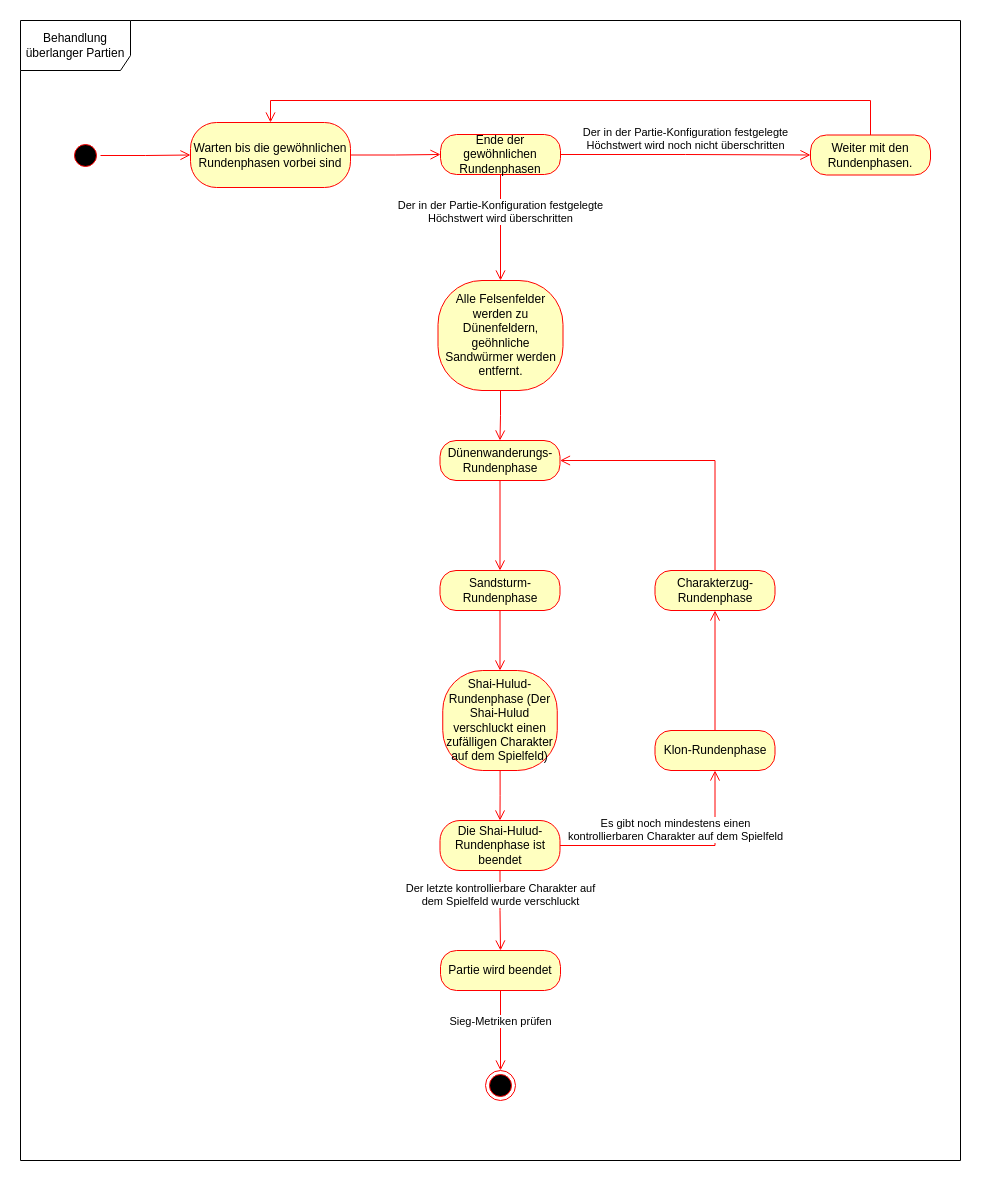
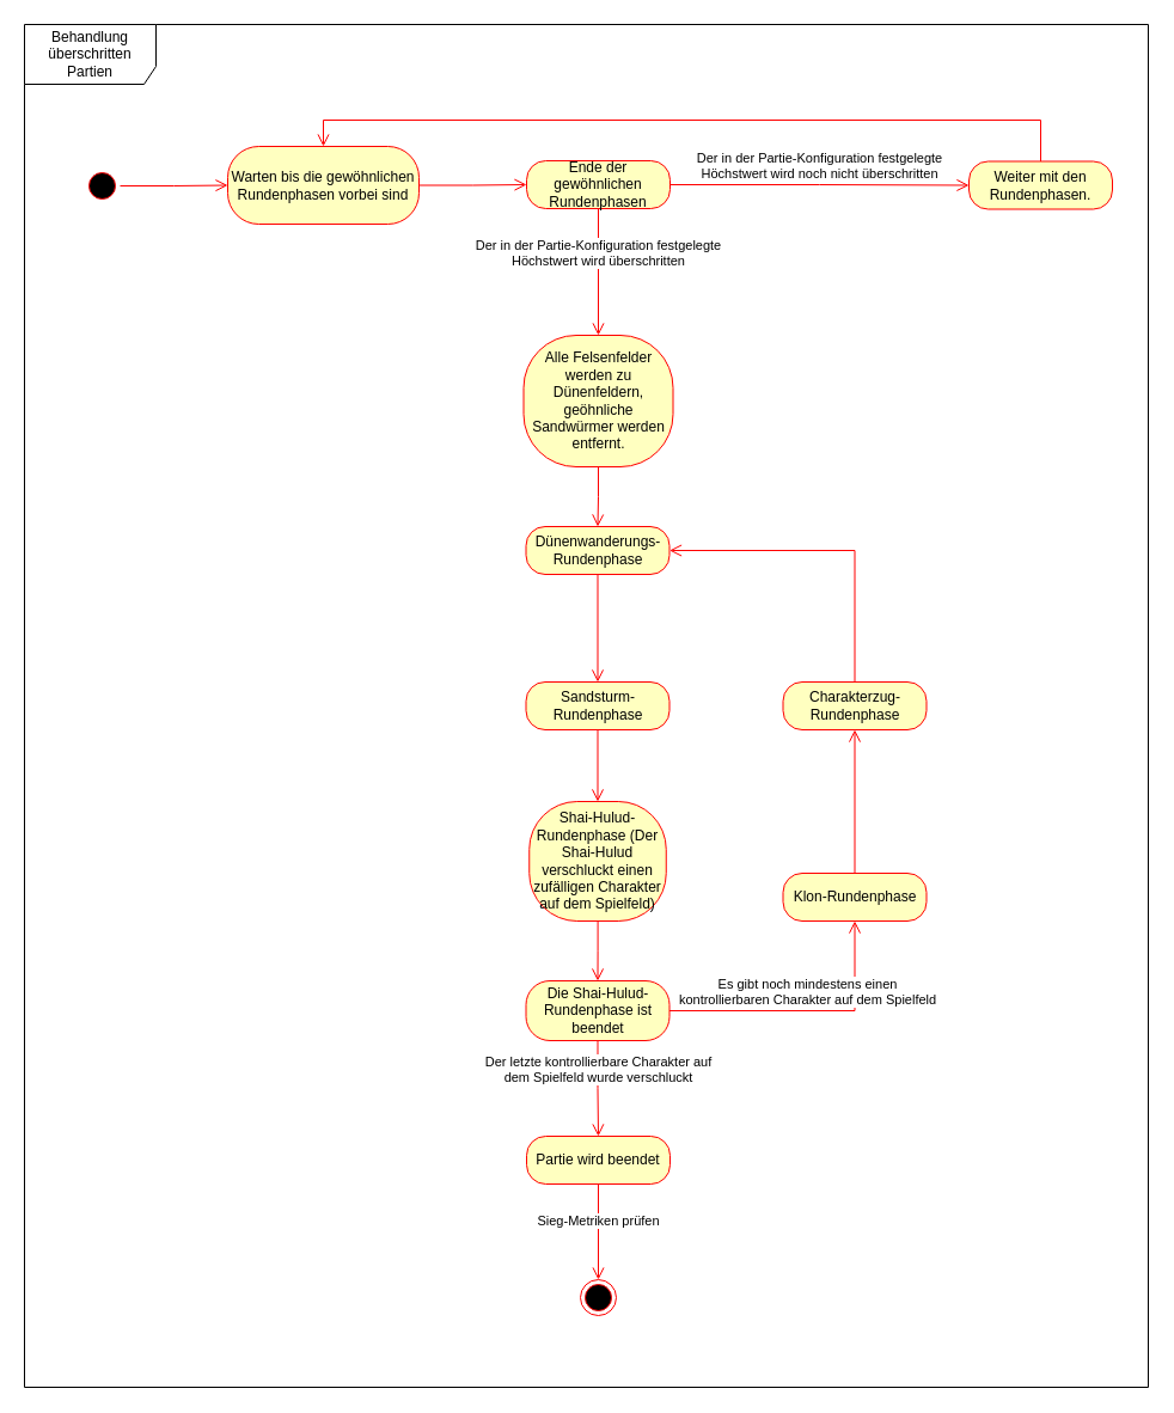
  <mxCell id="0" />
  <mxCell id="1" parent="0" />
  <mxCell id="2" value="" style="ellipse;html=1;shape=startState;fillColor=#000000;strokeColor=#ff0000;" parent="1" vertex="1"><mxGeometry x="70" y="140" width="30" height="30" as="geometry" /></mxCell>
  <mxCell id="3" value="" style="edgeStyle=orthogonalEdgeStyle;html=1;verticalAlign=bottom;endArrow=open;endSize=8;strokeColor=#ff0000;rounded=0;entryX=0;entryY=0.5;entryDx=0;entryDy=0;" parent="1" source="2" target="21" edge="1"><mxGeometry relative="1" as="geometry"><mxPoint x="350" y="155" as="targetPoint" /></mxGeometry></mxCell>
  <mxCell id="4" value="Weiter mit den Rundenphasen." style="rounded=1;whiteSpace=wrap;html=1;arcSize=40;fontColor=#000000;fillColor=#ffffc0;strokeColor=#ff0000;" parent="1" vertex="1"><mxGeometry x="810" y="134.5" width="120" height="40" as="geometry" /></mxCell>
  <mxCell id="5" value="" style="edgeStyle=orthogonalEdgeStyle;html=1;verticalAlign=bottom;endArrow=open;endSize=8;strokeColor=#ff0000;rounded=0;entryX=0.5;entryY=0;entryDx=0;entryDy=0;" parent="1" source="4" target="21" edge="1"><mxGeometry relative="1" as="geometry"><mxPoint x="650" y="240" as="targetPoint" /><Array as="points"><mxPoint x="870" y="100" /><mxPoint x="270" y="100" /></Array></mxGeometry></mxCell>
  <mxCell id="6" value="Alle Felsenfelder werden zu Dünenfeldern, geöhnliche Sandwürmer werden entfernt." style="rounded=1;whiteSpace=wrap;html=1;arcSize=40;fontColor=#000000;fillColor=#ffffc0;strokeColor=#ff0000;" parent="1" vertex="1"><mxGeometry x="437.5" y="280" width="125" height="110" as="geometry" /></mxCell>
  <mxCell id="7" value="" style="edgeStyle=orthogonalEdgeStyle;html=1;verticalAlign=bottom;endArrow=open;endSize=8;strokeColor=#ff0000;rounded=0;exitX=0.5;exitY=1;exitDx=0;exitDy=0;entryX=0.5;entryY=0;entryDx=0;entryDy=0;" parent="1" source="6" target="8" edge="1"><mxGeometry relative="1" as="geometry"><mxPoint x="500.5" y="440" as="targetPoint" /><mxPoint x="414.5" y="530" as="sourcePoint" /></mxGeometry></mxCell>
  <mxCell id="8" value="Dünenwanderungs-Rundenphase" style="rounded=1;whiteSpace=wrap;html=1;arcSize=40;fontColor=#000000;fillColor=#ffffc0;strokeColor=#ff0000;" parent="1" vertex="1"><mxGeometry x="439.5" y="440" width="120" height="40" as="geometry" /></mxCell>
  <mxCell id="9" value="Sandsturm-&lt;br&gt;Rundenphase" style="rounded=1;whiteSpace=wrap;html=1;arcSize=40;fontColor=#000000;fillColor=#ffffc0;strokeColor=#ff0000;" parent="1" vertex="1"><mxGeometry x="439.5" y="570" width="120" height="40" as="geometry" /></mxCell>
  <mxCell id="10" value="" style="edgeStyle=orthogonalEdgeStyle;html=1;verticalAlign=bottom;endArrow=open;endSize=8;strokeColor=#ff0000;rounded=0;entryX=0.5;entryY=0;entryDx=0;entryDy=0;" parent="1" source="9" target="12" edge="1"><mxGeometry relative="1" as="geometry"><mxPoint x="499.5" y="700" as="targetPoint" /></mxGeometry></mxCell>
  <mxCell id="11" value="" style="edgeStyle=orthogonalEdgeStyle;html=1;verticalAlign=bottom;endArrow=open;endSize=8;strokeColor=#ff0000;rounded=0;exitX=0.5;exitY=1;exitDx=0;exitDy=0;entryX=0.5;entryY=0;entryDx=0;entryDy=0;" parent="1" source="8" target="9" edge="1"><mxGeometry relative="1" as="geometry"><mxPoint x="274.5" y="650" as="targetPoint" /><mxPoint x="274.5" y="590" as="sourcePoint" /></mxGeometry></mxCell>
  <mxCell id="12" value="Shai-Hulud-Rundenphase (Der Shai-Hulud verschluckt einen zufälligen Charakter auf dem Spielfeld)" style="rounded=1;whiteSpace=wrap;html=1;arcSize=40;fontColor=#000000;fillColor=#ffffc0;strokeColor=#ff0000;" parent="1" vertex="1"><mxGeometry x="442.25" y="670" width="114.5" height="100" as="geometry" /></mxCell>
  <mxCell id="13" value="" style="edgeStyle=orthogonalEdgeStyle;html=1;verticalAlign=bottom;endArrow=open;endSize=8;strokeColor=#ff0000;rounded=0;entryX=0.5;entryY=0;entryDx=0;entryDy=0;" parent="1" source="12" target="26" edge="1"><mxGeometry relative="1" as="geometry"><mxPoint x="500" y="810" as="targetPoint" /></mxGeometry></mxCell>
  <mxCell id="14" value="Partie wird beendet" style="rounded=1;whiteSpace=wrap;html=1;arcSize=40;fontColor=#000000;fillColor=#ffffc0;strokeColor=#ff0000;" parent="1" vertex="1"><mxGeometry x="440" y="950" width="120" height="40" as="geometry" /></mxCell>
  <mxCell id="15" value="Sieg-Metriken prüfen" style="edgeStyle=orthogonalEdgeStyle;html=1;verticalAlign=bottom;endArrow=open;endSize=8;strokeColor=#ff0000;rounded=0;exitX=0.5;exitY=1;exitDx=0;exitDy=0;entryX=0.5;entryY=0;entryDx=0;entryDy=0;" parent="1" source="14" target="16" edge="1"><mxGeometry relative="1" as="geometry"><mxPoint x="502" y="1240" as="targetPoint" /><mxPoint x="502" y="1180" as="sourcePoint" /></mxGeometry></mxCell>
  <mxCell id="16" value="" style="ellipse;html=1;shape=endState;fillColor=#000000;strokeColor=#ff0000;" parent="1" vertex="1"><mxGeometry x="485" y="1070" width="30" height="30" as="geometry" /></mxCell>
  <mxCell id="17" value="Klon-Rundenphase" style="rounded=1;whiteSpace=wrap;html=1;arcSize=40;fontColor=#000000;fillColor=#ffffc0;strokeColor=#ff0000;" parent="1" vertex="1"><mxGeometry x="654.5" y="730" width="120" height="40" as="geometry" /></mxCell>
  <mxCell id="18" value="" style="edgeStyle=orthogonalEdgeStyle;html=1;verticalAlign=bottom;endArrow=open;endSize=8;strokeColor=#ff0000;rounded=0;entryX=0.5;entryY=1;entryDx=0;entryDy=0;" parent="1" source="17" target="19" edge="1"><mxGeometry relative="1" as="geometry"><mxPoint x="714.5" y="650" as="targetPoint" /></mxGeometry></mxCell>
  <mxCell id="19" value="Charakterzug-&lt;br&gt;Rundenphase" style="rounded=1;whiteSpace=wrap;html=1;arcSize=40;fontColor=#000000;fillColor=#ffffc0;strokeColor=#ff0000;" parent="1" vertex="1"><mxGeometry x="654.5" y="570" width="120" height="40" as="geometry" /></mxCell>
  <mxCell id="20" value="" style="edgeStyle=orthogonalEdgeStyle;html=1;verticalAlign=bottom;endArrow=open;endSize=8;strokeColor=#ff0000;rounded=0;entryX=1;entryY=0.5;entryDx=0;entryDy=0;" parent="1" source="19" target="8" edge="1"><mxGeometry relative="1" as="geometry"><mxPoint x="694.5" y="470" as="targetPoint" /><Array as="points"><mxPoint x="714.5" y="460" /></Array></mxGeometry></mxCell>
  <mxCell id="21" value="Warten bis die gewöhnlichen Rundenphasen vorbei sind" style="rounded=1;whiteSpace=wrap;html=1;arcSize=40;fontColor=#000000;fillColor=#ffffc0;strokeColor=#ff0000;" parent="1" vertex="1"><mxGeometry x="190" y="122" width="160" height="65" as="geometry" /></mxCell>
  <mxCell id="22" value="" style="edgeStyle=orthogonalEdgeStyle;html=1;verticalAlign=bottom;endArrow=open;endSize=8;strokeColor=#ff0000;rounded=0;entryX=0;entryY=0.5;entryDx=0;entryDy=0;" parent="1" source="21" target="23" edge="1"><mxGeometry relative="1" as="geometry"><mxPoint x="420" y="155" as="targetPoint" /></mxGeometry></mxCell>
  <mxCell id="23" value="Ende der gewöhnlichen Rundenphasen" style="rounded=1;whiteSpace=wrap;html=1;arcSize=40;fontColor=#000000;fillColor=#ffffc0;strokeColor=#ff0000;" parent="1" vertex="1"><mxGeometry x="440" y="134" width="120" height="40" as="geometry" /></mxCell>
  <mxCell id="24" value="Der in der Partie-Konfiguration festgelegte&lt;br&gt;Höchstwert wird überschritten" style="edgeStyle=orthogonalEdgeStyle;html=1;verticalAlign=bottom;endArrow=open;endSize=8;strokeColor=#ff0000;rounded=0;entryX=0.5;entryY=0;entryDx=0;entryDy=0;" parent="1" source="23" target="6" edge="1"><mxGeometry relative="1" as="geometry"><mxPoint x="500" y="277" as="targetPoint" /></mxGeometry></mxCell>
  <mxCell id="25" value="Der in der Partie-Konfiguration festgelegte&lt;br&gt;Höchstwert wird noch nicht überschritten" style="edgeStyle=orthogonalEdgeStyle;html=1;verticalAlign=bottom;endArrow=open;endSize=8;strokeColor=#ff0000;rounded=0;exitX=1;exitY=0.5;exitDx=0;exitDy=0;entryX=0;entryY=0.5;entryDx=0;entryDy=0;" parent="1" source="23" target="4" edge="1"><mxGeometry relative="1" as="geometry"><mxPoint x="790" y="154" as="targetPoint" /><mxPoint x="320" y="327" as="sourcePoint" /></mxGeometry></mxCell>
  <mxCell id="26" value="Die Shai-Hulud-Rundenphase ist beendet" style="rounded=1;whiteSpace=wrap;html=1;arcSize=40;fontColor=#000000;fillColor=#ffffc0;strokeColor=#ff0000;" parent="1" vertex="1"><mxGeometry x="439.5" y="820" width="120" height="50" as="geometry" /></mxCell>
  <mxCell id="27" value="Der letzte kontrollierbare Charakter auf&lt;br&gt;dem Spielfeld wurde verschluckt" style="edgeStyle=orthogonalEdgeStyle;html=1;verticalAlign=bottom;endArrow=open;endSize=8;strokeColor=#ff0000;rounded=0;entryX=0.5;entryY=0;entryDx=0;entryDy=0;" parent="1" source="26" target="14" edge="1"><mxGeometry relative="1" as="geometry"><mxPoint x="502.5" y="1000" as="targetPoint" /></mxGeometry></mxCell>
  <mxCell id="28" value="Es gibt noch mindestens einen &lt;br&gt;kontrollierbaren Charakter auf dem Spielfeld" style="edgeStyle=orthogonalEdgeStyle;html=1;verticalAlign=bottom;endArrow=open;endSize=8;strokeColor=#ff0000;rounded=0;exitX=1;exitY=0.5;exitDx=0;exitDy=0;entryX=0.5;entryY=1;entryDx=0;entryDy=0;" parent="1" source="26" target="17" edge="1"><mxGeometry relative="1" as="geometry"><mxPoint x="832.5" y="845" as="targetPoint" /><mxPoint x="322.5" y="980" as="sourcePoint" /></mxGeometry></mxCell>
- <mxCell id="29" value="Behandlung&lt;br&gt;überlanger Partien" style="shape=umlFrame;whiteSpace=wrap;html=1;width=110;height=50;" parent="1" vertex="1"><mxGeometry x="20" y="20" width="940" height="1140" as="geometry" /></mxCell>
+ <mxCell id="29" value="Behandlung&lt;br&gt;überschritten Partien" style="shape=umlFrame;whiteSpace=wrap;html=1;width=110;height=50;" parent="1" vertex="1"><mxGeometry x="20" y="20" width="940" height="1140" as="geometry" /></mxCell>
